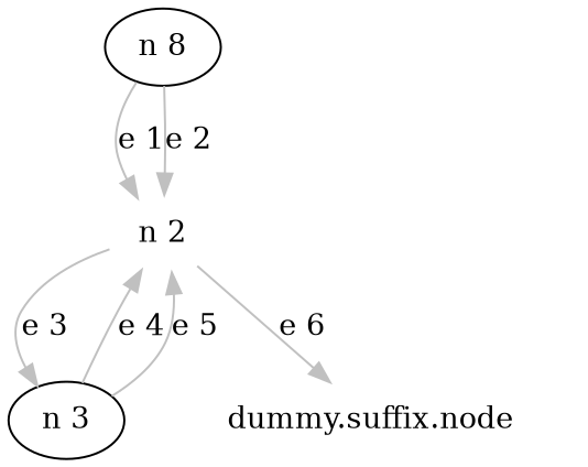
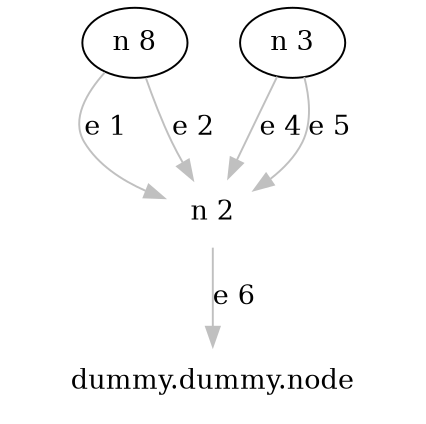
  digraph {
    rankdir=TB
    node [shape=oval]
    edge [color=grey]
    n1 [label="n 8"]
    n2 [color=invis label="n 2"]
    n3 [label="n 3"]
-   "dummy.suffix.node" [color=invis]
+   "dummy.suffix.node" [color=invis label="dummy.dummy.node"]
    n1 -> n2 [label="e 1"]
    n1 -> n2 [label="e 2"]
-   n2 -> n3 [label="e 3"]
    n2 -> "dummy.suffix.node" [label="e 6"]
    n3 -> n2 [label="e 4"]
    n3 -> n2 [label="e 5"]
  }
